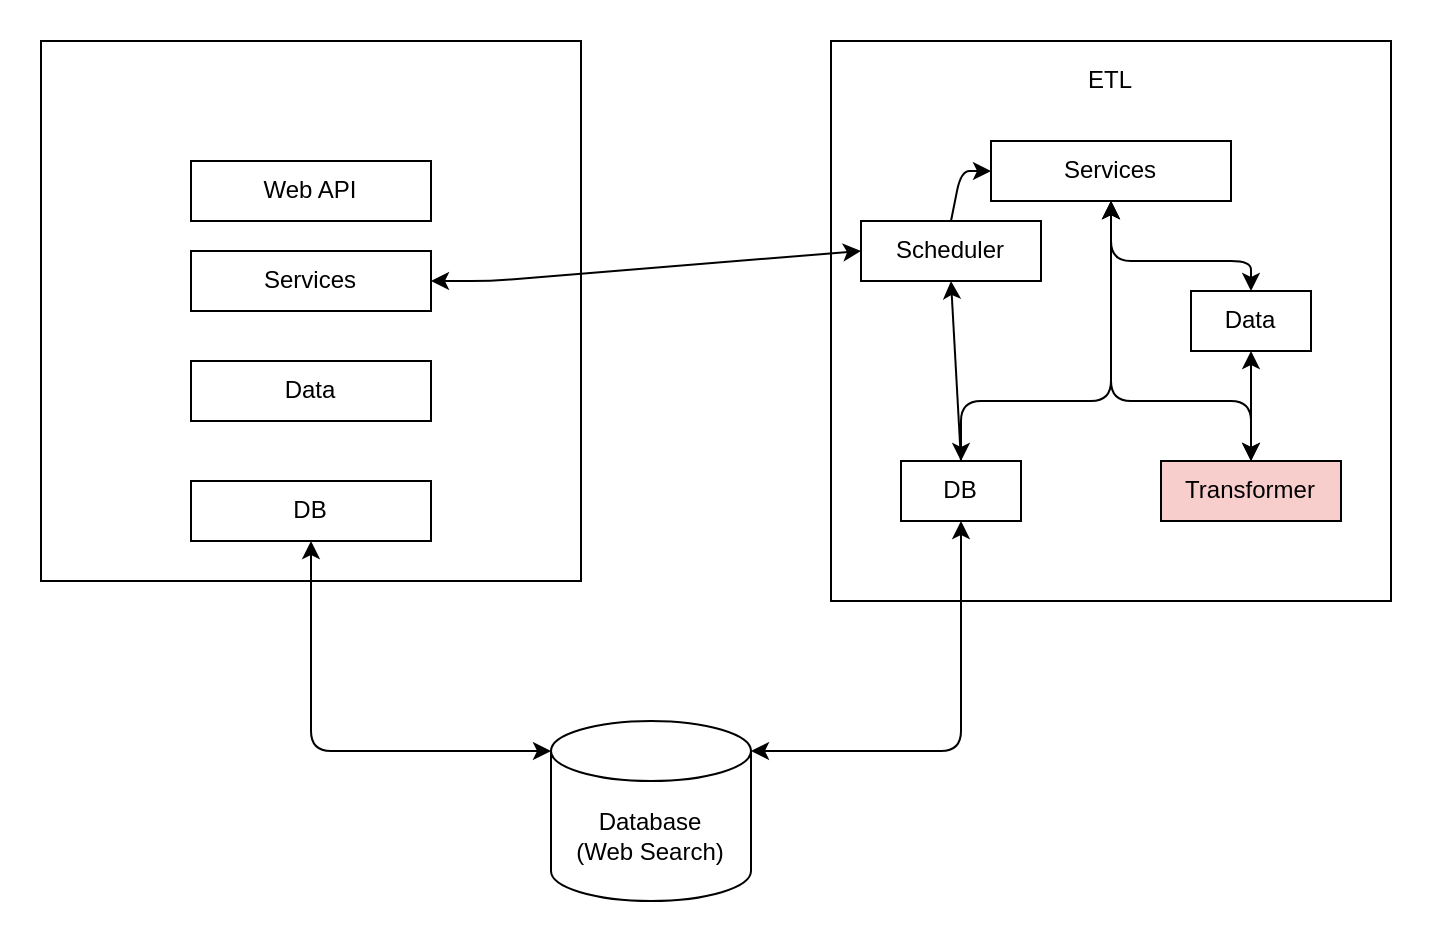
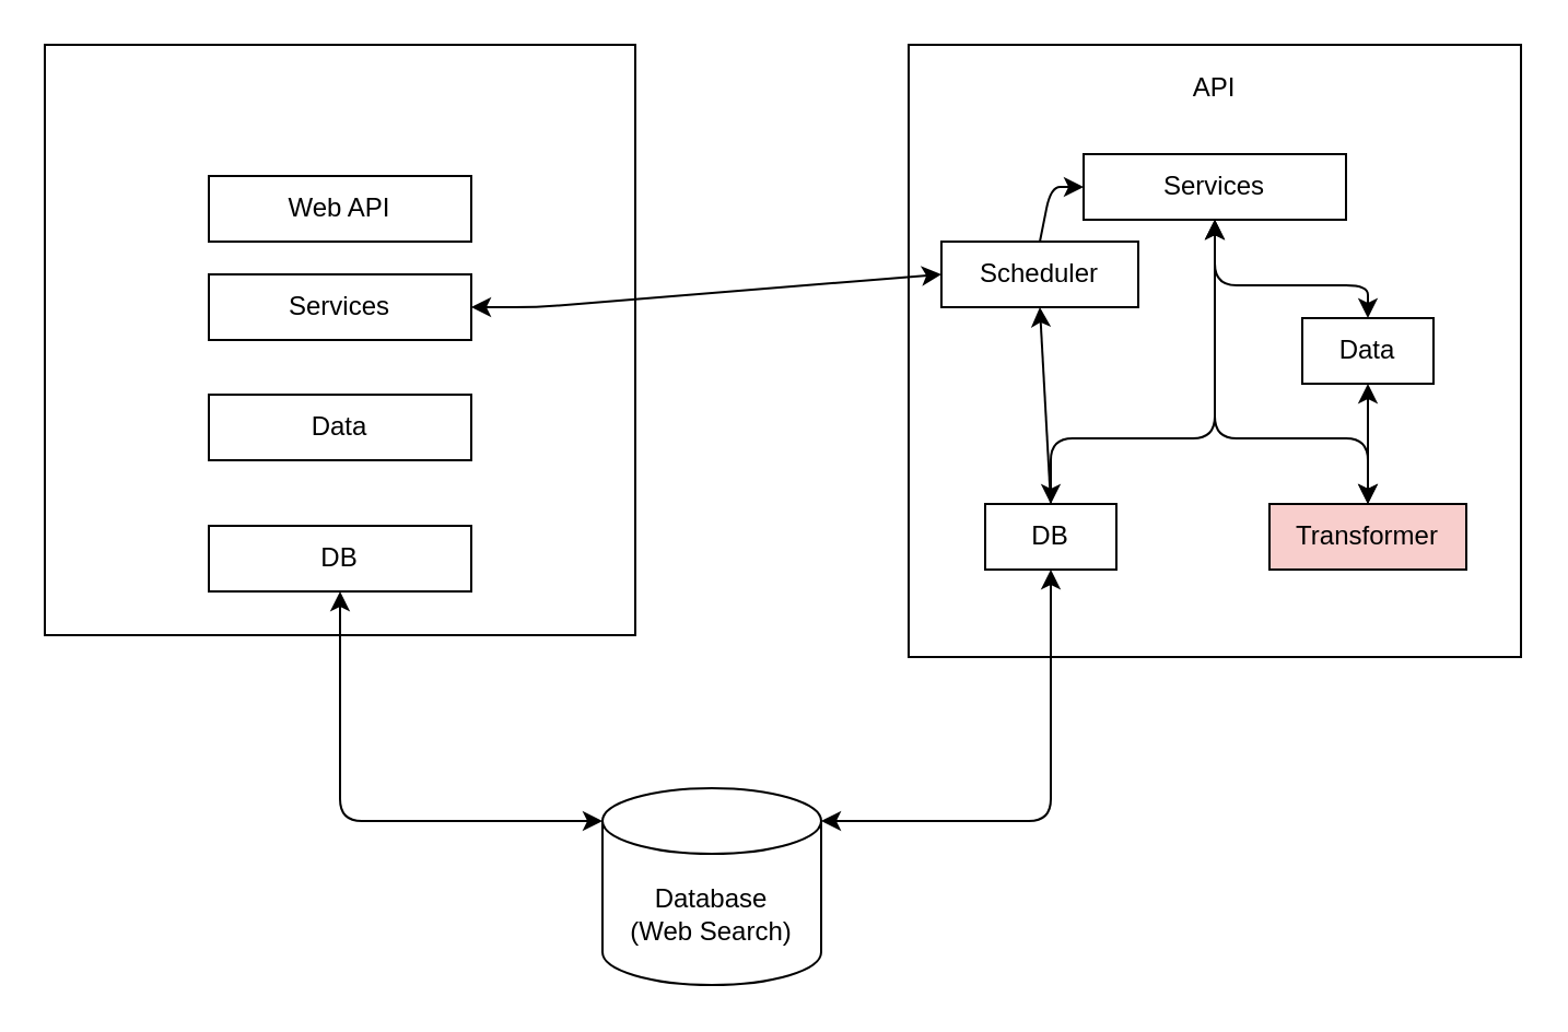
  <mxCell id="0" />
  <mxCell id="1" parent="0" />
  <mxCell id="2" value="" style="whiteSpace=wrap;html=1;aspect=fixed;" vertex="1" parent="1"><mxGeometry x="20" y="20" width="270" height="270" as="geometry" /></mxCell>
  <mxCell id="3" value="Web API" style="rounded=0;whiteSpace=wrap;html=1;" vertex="1" parent="1"><mxGeometry x="95" y="80" width="120" height="30" as="geometry" /></mxCell>
  <mxCell id="4" value="" style="whiteSpace=wrap;html=1;aspect=fixed;" vertex="1" parent="1"><mxGeometry x="415" y="20" width="280" height="280" as="geometry" /></mxCell>
- <mxCell id="5" value="ETL" style="text;html=1;strokeColor=none;fillColor=none;align=center;verticalAlign=middle;whiteSpace=wrap;rounded=0;" vertex="1" parent="1"><mxGeometry x="475" y="30" width="160" height="20" as="geometry" /></mxCell>
+ <mxCell id="5" value="API" style="text;html=1;strokeColor=none;fillColor=none;align=center;verticalAlign=middle;whiteSpace=wrap;rounded=0;" vertex="1" parent="1"><mxGeometry x="475" y="30" width="160" height="20" as="geometry" /></mxCell>
  <mxCell id="6" value="Services" style="rounded=0;whiteSpace=wrap;html=1;" vertex="1" parent="1"><mxGeometry x="95" y="125" width="120" height="30" as="geometry" /></mxCell>
  <mxCell id="7" value="DB" style="rounded=0;whiteSpace=wrap;html=1;" vertex="1" parent="1"><mxGeometry x="95" y="240" width="120" height="30" as="geometry" /></mxCell>
  <mxCell id="8" value="Data" style="rounded=0;whiteSpace=wrap;html=1;" vertex="1" parent="1"><mxGeometry x="95" y="180" width="120" height="30" as="geometry" /></mxCell>
  <mxCell id="9" value="&lt;div&gt;Database&lt;/div&gt;&lt;div&gt;(Web Search)&lt;br&gt;&lt;/div&gt;" style="shape=cylinder3;whiteSpace=wrap;html=1;boundedLbl=1;backgroundOutline=1;size=15;" vertex="1" parent="1"><mxGeometry x="275" y="360" width="100" height="90" as="geometry" /></mxCell>
  <mxCell id="10" value="" style="endArrow=classic;startArrow=classic;html=1;exitX=0.5;exitY=1;exitDx=0;exitDy=0;entryX=0;entryY=0;entryDx=0;entryDy=15;entryPerimeter=0;" edge="1" parent="1" source="7" target="9"><mxGeometry width="50" height="50" relative="1" as="geometry"><mxPoint x="315" y="260" as="sourcePoint" /><mxPoint x="365" y="210" as="targetPoint" /><Array as="points"><mxPoint x="155" y="375" /></Array></mxGeometry></mxCell>
  <mxCell id="11" value="Services" style="rounded=0;whiteSpace=wrap;html=1;" vertex="1" parent="1"><mxGeometry x="495" y="70" width="120" height="30" as="geometry" /></mxCell>
  <mxCell id="12" value="Data" style="rounded=0;whiteSpace=wrap;html=1;" vertex="1" parent="1"><mxGeometry x="595" y="145" width="60" height="30" as="geometry" /></mxCell>
  <mxCell id="13" value="DB" style="rounded=0;whiteSpace=wrap;html=1;" vertex="1" parent="1"><mxGeometry x="450" y="230" width="60" height="30" as="geometry" /></mxCell>
  <mxCell id="14" value="Scheduler" style="rounded=0;whiteSpace=wrap;html=1;" vertex="1" parent="1"><mxGeometry x="430" y="110" width="90" height="30" as="geometry" /></mxCell>
  <mxCell id="15" value="Transformer" style="rounded=0;whiteSpace=wrap;html=1;fillColor=#f8cecc;" vertex="1" parent="1"><mxGeometry x="580" y="230" width="90" height="30" as="geometry" /></mxCell>
  <mxCell id="16" value="" style="endArrow=classic;startArrow=classic;html=1;entryX=0.5;entryY=1;entryDx=0;entryDy=0;exitX=0.5;exitY=0;exitDx=0;exitDy=0;" edge="1" parent="1" source="13" target="11"><mxGeometry width="50" height="50" relative="1" as="geometry"><mxPoint x="405" y="260" as="sourcePoint" /><mxPoint x="455" y="210" as="targetPoint" /><Array as="points"><mxPoint x="480" y="200" /><mxPoint x="555" y="200" /></Array></mxGeometry></mxCell>
  <mxCell id="17" value="" style="endArrow=classic;startArrow=classic;html=1;entryX=0.5;entryY=1;entryDx=0;entryDy=0;exitX=0.5;exitY=0;exitDx=0;exitDy=0;" edge="1" parent="1" source="15" target="11"><mxGeometry width="50" height="50" relative="1" as="geometry"><mxPoint x="405" y="260" as="sourcePoint" /><mxPoint x="455" y="210" as="targetPoint" /><Array as="points"><mxPoint x="625" y="200" /><mxPoint x="555" y="200" /></Array></mxGeometry></mxCell>
  <mxCell id="18" value="" style="endArrow=classic;startArrow=classic;html=1;exitX=0.5;exitY=0;exitDx=0;exitDy=0;entryX=0.5;entryY=1;entryDx=0;entryDy=0;" edge="1" parent="1" source="12" target="11"><mxGeometry width="50" height="50" relative="1" as="geometry"><mxPoint x="405" y="260" as="sourcePoint" /><mxPoint x="585" y="100" as="targetPoint" /><Array as="points"><mxPoint x="625" y="130" /><mxPoint x="555" y="130" /></Array></mxGeometry></mxCell>
  <mxCell id="19" value="" style="endArrow=classic;startArrow=classic;html=1;entryX=0.5;entryY=1;entryDx=0;entryDy=0;exitX=1;exitY=0;exitDx=0;exitDy=15;exitPerimeter=0;" edge="1" parent="1" source="9" target="13"><mxGeometry width="50" height="50" relative="1" as="geometry"><mxPoint x="405" y="280" as="sourcePoint" /><mxPoint x="455" y="230" as="targetPoint" /><Array as="points"><mxPoint x="480" y="375" /></Array></mxGeometry></mxCell>
  <mxCell id="20" value="" style="endArrow=classic;startArrow=classic;html=1;exitX=1;exitY=0.5;exitDx=0;exitDy=0;entryX=0;entryY=0.5;entryDx=0;entryDy=0;" edge="1" parent="1" source="6" target="14"><mxGeometry width="50" height="50" relative="1" as="geometry"><mxPoint x="405" y="210" as="sourcePoint" /><mxPoint x="455" y="160" as="targetPoint" /><Array as="points"><mxPoint x="245" y="140" /></Array></mxGeometry></mxCell>
  <mxCell id="21" value="" style="endArrow=classic;startArrow=classic;html=1;entryX=0.5;entryY=1;entryDx=0;entryDy=0;exitX=0.5;exitY=0;exitDx=0;exitDy=0;" edge="1" parent="1" source="15" target="12"><mxGeometry width="50" height="50" relative="1" as="geometry"><mxPoint x="345" y="230" as="sourcePoint" /><mxPoint x="395" y="180" as="targetPoint" /></mxGeometry></mxCell>
  <mxCell id="22" value="" style="endArrow=classic;html=1;exitX=0.5;exitY=0;exitDx=0;exitDy=0;entryX=0;entryY=0.5;entryDx=0;entryDy=0;" edge="1" parent="1" source="14" target="11"><mxGeometry width="50" height="50" relative="1" as="geometry"><mxPoint x="345" y="260" as="sourcePoint" /><mxPoint x="395" y="210" as="targetPoint" /><Array as="points"><mxPoint x="480" y="85" /></Array></mxGeometry></mxCell>
  <mxCell id="23" value="" style="endArrow=classic;html=1;entryX=0.5;entryY=1;entryDx=0;entryDy=0;exitX=0.5;exitY=0;exitDx=0;exitDy=0;" edge="1" parent="1" source="13" target="14"><mxGeometry width="50" height="50" relative="1" as="geometry"><mxPoint x="345" y="260" as="sourcePoint" /><mxPoint x="395" y="210" as="targetPoint" /></mxGeometry></mxCell>
